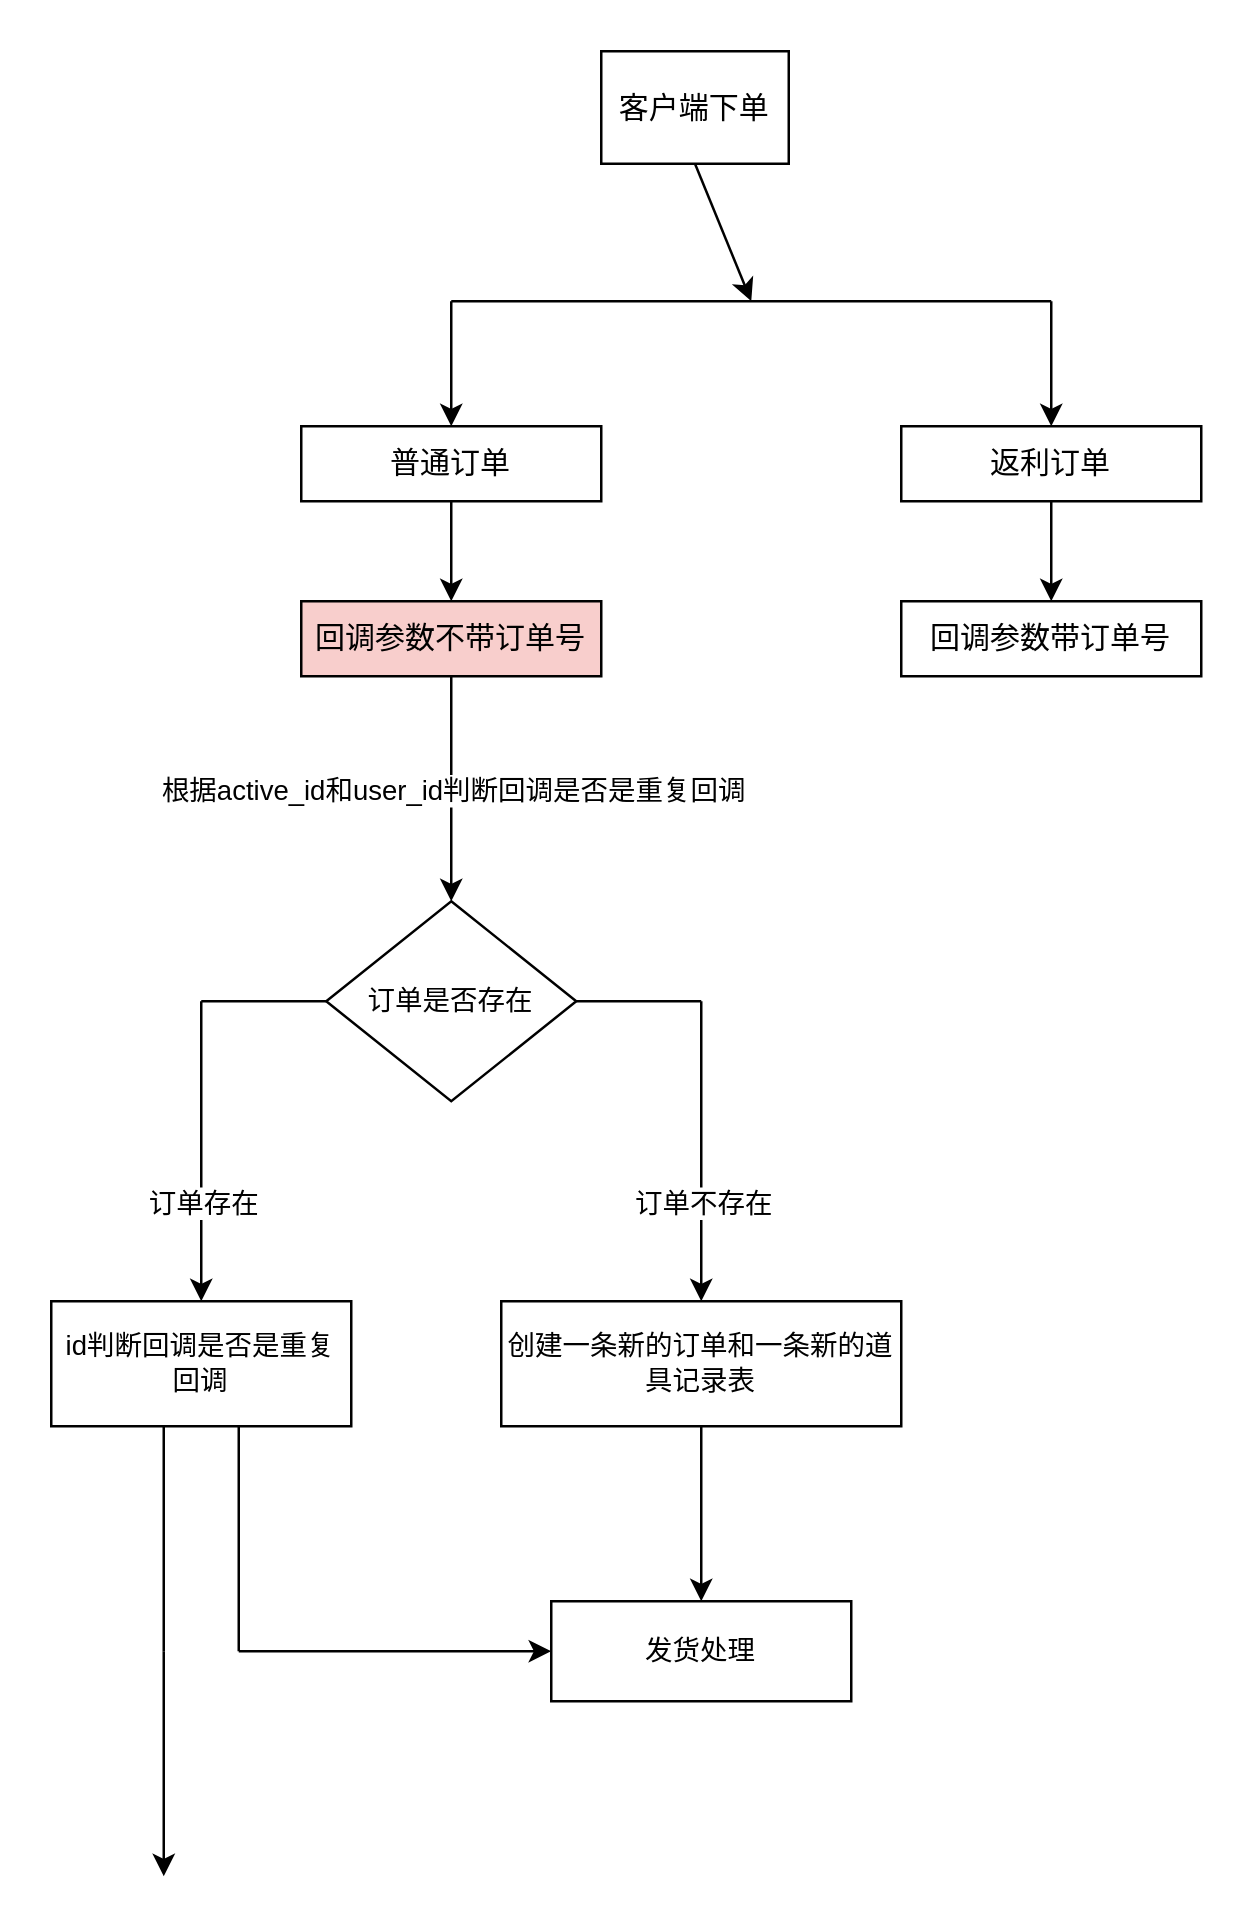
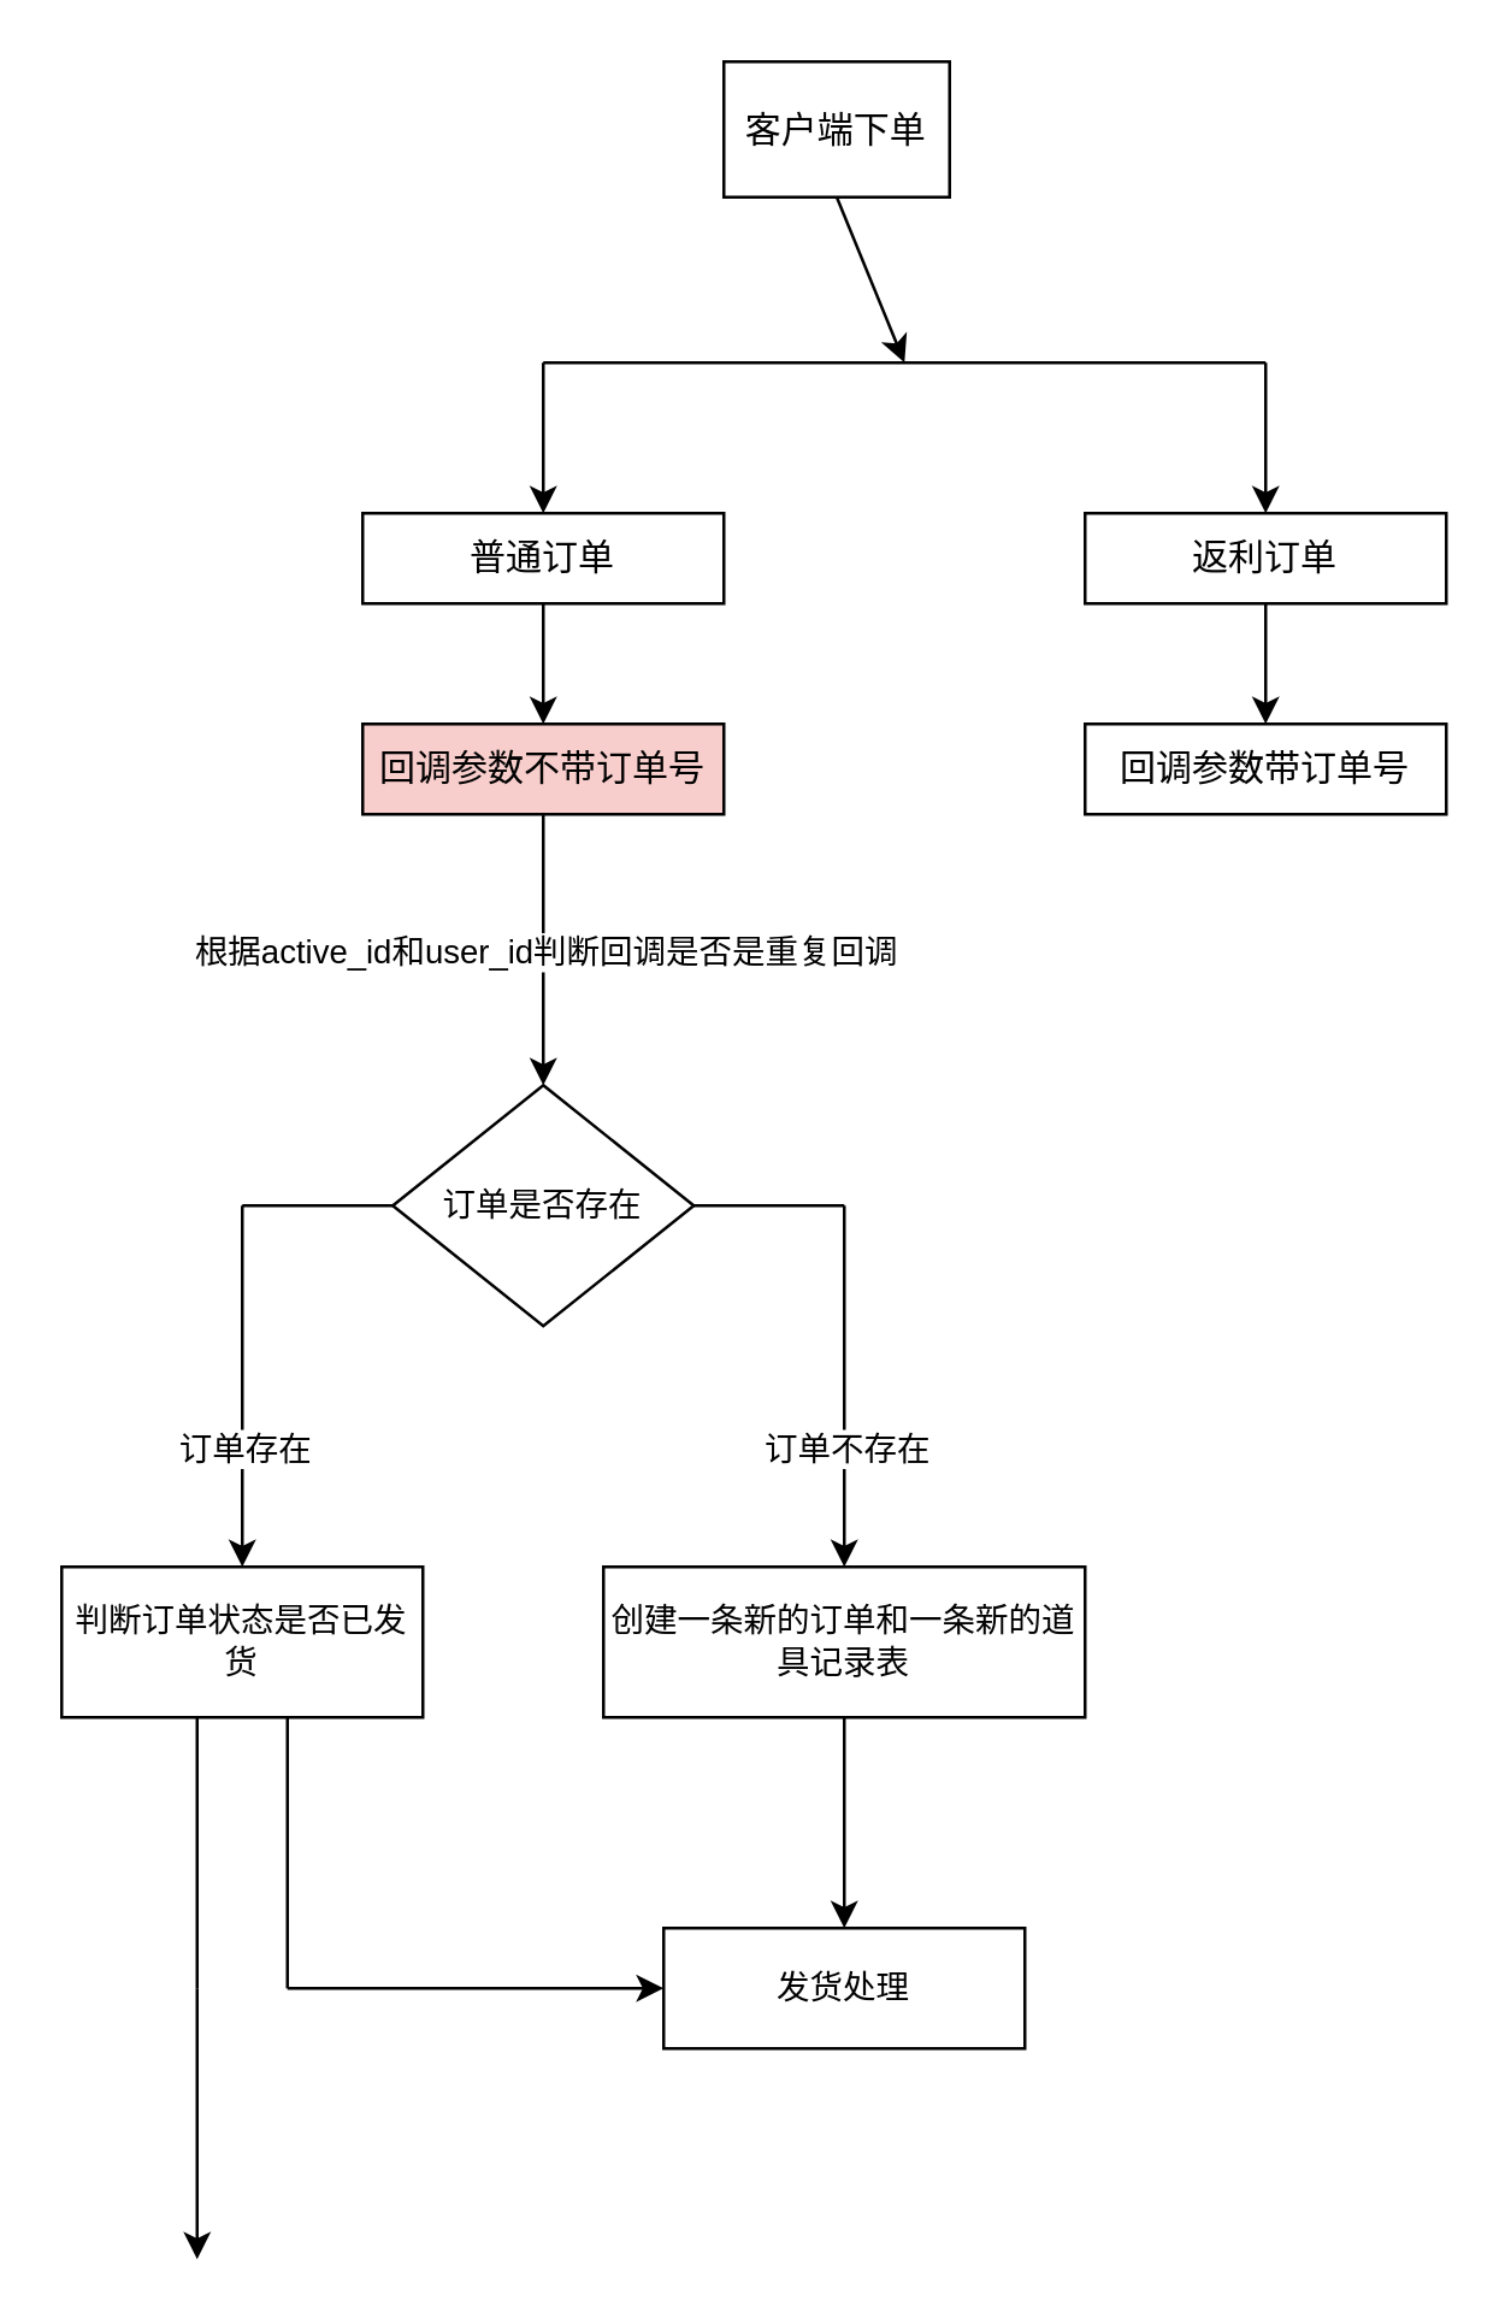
  <mxCell id="0" />
  <mxCell id="1" parent="0" />
  <mxCell id="2" value="普通订单" style="rounded=0;whiteSpace=wrap;html=1;" vertex="1" parent="1"><mxGeometry x="120" y="170" width="120" height="30" as="geometry" /></mxCell>
  <mxCell id="3" value="返利订单" style="rounded=0;whiteSpace=wrap;html=1;" vertex="1" parent="1"><mxGeometry x="360" y="170" width="120" height="30" as="geometry" /></mxCell>
  <mxCell id="4" value="" style="endArrow=classic;html=1;rounded=0;exitX=0.5;exitY=1;exitDx=0;exitDy=0;" edge="1" parent="1" source="2"><mxGeometry width="50" height="50" relative="1" as="geometry"><mxPoint x="179.66" y="230" as="sourcePoint" /><mxPoint x="180" y="240" as="targetPoint" /></mxGeometry></mxCell>
  <mxCell id="5" value="客户端下单" style="rounded=0;whiteSpace=wrap;html=1;" vertex="1" parent="1"><mxGeometry x="240" y="20" width="75" height="45" as="geometry" /></mxCell>
  <mxCell id="6" value="" style="endArrow=classic;html=1;rounded=0;exitX=0.5;exitY=1;exitDx=0;exitDy=0;" edge="1" parent="1" source="5"><mxGeometry width="50" height="50" relative="1" as="geometry"><mxPoint x="390" y="230" as="sourcePoint" /><mxPoint x="300" y="120" as="targetPoint" /></mxGeometry></mxCell>
  <mxCell id="7" value="" style="endArrow=none;html=1;rounded=0;" edge="1" parent="1"><mxGeometry width="50" height="50" relative="1" as="geometry"><mxPoint x="180" y="120" as="sourcePoint" /><mxPoint x="420" y="120" as="targetPoint" /></mxGeometry></mxCell>
  <mxCell id="8" value="" style="endArrow=classic;html=1;rounded=0;entryX=0.5;entryY=0;entryDx=0;entryDy=0;" edge="1" parent="1" target="3"><mxGeometry width="50" height="50" relative="1" as="geometry"><mxPoint x="420" y="120" as="sourcePoint" /><mxPoint x="440" y="180" as="targetPoint" /></mxGeometry></mxCell>
  <mxCell id="9" value="" style="endArrow=classic;html=1;rounded=0;entryX=0.5;entryY=0;entryDx=0;entryDy=0;" edge="1" parent="1" target="2"><mxGeometry width="50" height="50" relative="1" as="geometry"><mxPoint x="180" y="120" as="sourcePoint" /><mxPoint x="440" y="180" as="targetPoint" /></mxGeometry></mxCell>
  <mxCell id="10" value="" style="endArrow=classic;html=1;rounded=0;exitX=0.5;exitY=1;exitDx=0;exitDy=0;" edge="1" parent="1" source="3"><mxGeometry width="50" height="50" relative="1" as="geometry"><mxPoint x="420" y="210" as="sourcePoint" /><mxPoint x="420" y="240" as="targetPoint" /></mxGeometry></mxCell>
  <mxCell id="11" value="回调参数带订单号" style="rounded=0;whiteSpace=wrap;html=1;" vertex="1" parent="1"><mxGeometry x="360" y="240" width="120" height="30" as="geometry" /></mxCell>
  <mxCell id="12" value="回调参数不带订单号" style="rounded=0;whiteSpace=wrap;html=1;fillColor=#f8cecc;" vertex="1" parent="1"><mxGeometry x="120" y="240" width="120" height="30" as="geometry" /></mxCell>
  <mxCell id="13" value="" style="endArrow=classic;html=1;rounded=0;exitX=0.5;exitY=1;exitDx=0;exitDy=0;" edge="1" parent="1" source="12"><mxGeometry relative="1" as="geometry"><mxPoint x="160" y="300" as="sourcePoint" /><mxPoint x="180" y="360" as="targetPoint" /></mxGeometry></mxCell>
  <mxCell id="14" value="根据active_id和user_id判断回调是否是重复回调" style="edgeLabel;resizable=0;html=1;align=center;verticalAlign=middle;" connectable="0" vertex="1" parent="13"><mxGeometry relative="1" as="geometry"><mxPoint as="offset" /></mxGeometry></mxCell>
  <mxCell id="15" value="&lt;font style=&quot;font-size: 11px;&quot;&gt;订单是否存在&lt;/font&gt;" style="rhombus;whiteSpace=wrap;html=1;" vertex="1" parent="1"><mxGeometry x="130" y="360" width="100" height="80" as="geometry" /></mxCell>
  <mxCell id="16" value="" style="endArrow=none;html=1;rounded=0;fontSize=11;exitX=0;exitY=0.5;exitDx=0;exitDy=0;" edge="1" parent="1" source="15"><mxGeometry width="50" height="50" relative="1" as="geometry"><mxPoint x="210" y="470" as="sourcePoint" /><mxPoint x="80" y="400" as="targetPoint" /></mxGeometry></mxCell>
  <mxCell id="17" value="" style="endArrow=none;html=1;rounded=0;fontSize=11;exitX=1;exitY=0.5;exitDx=0;exitDy=0;" edge="1" parent="1" source="15"><mxGeometry width="50" height="50" relative="1" as="geometry"><mxPoint x="210" y="470" as="sourcePoint" /><mxPoint x="280" y="400" as="targetPoint" /></mxGeometry></mxCell>
  <mxCell id="18" value="" style="endArrow=classic;html=1;rounded=0;fontSize=11;" edge="1" parent="1"><mxGeometry width="50" height="50" relative="1" as="geometry"><mxPoint x="280" y="400" as="sourcePoint" /><mxPoint x="280" y="520" as="targetPoint" /></mxGeometry></mxCell>
  <mxCell id="19" value="订单不存在" style="edgeLabel;html=1;align=center;verticalAlign=middle;resizable=0;points=[];fontSize=11;" vertex="1" connectable="0" parent="18"><mxGeometry x="-0.228" y="1" relative="1" as="geometry"><mxPoint x="-1" y="34" as="offset" /></mxGeometry></mxCell>
- <mxCell id="20" value="id判断回调是否是重复回调" style="rounded=0;whiteSpace=wrap;html=1;fontSize=11;" vertex="1" parent="1"><mxGeometry x="20" y="520" width="120" height="50" as="geometry" /></mxCell>
+ <mxCell id="20" value="判断订单状态是否已发货" style="rounded=0;whiteSpace=wrap;html=1;fontSize=11;" vertex="1" parent="1"><mxGeometry x="20" y="520" width="120" height="50" as="geometry" /></mxCell>
  <mxCell id="21" value="创建一条新的订单和一条新的道具记录表" style="rounded=0;whiteSpace=wrap;html=1;fontSize=11;" vertex="1" parent="1"><mxGeometry x="200" y="520" width="160" height="50" as="geometry" /></mxCell>
  <mxCell id="22" value="" style="endArrow=classic;html=1;rounded=0;fontSize=11;exitX=0.5;exitY=1;exitDx=0;exitDy=0;" edge="1" parent="1" source="21"><mxGeometry width="50" height="50" relative="1" as="geometry"><mxPoint x="210" y="690" as="sourcePoint" /><mxPoint x="280" y="640" as="targetPoint" /></mxGeometry></mxCell>
  <mxCell id="23" value="" style="endArrow=classic;html=1;rounded=0;fontSize=11;" edge="1" parent="1"><mxGeometry width="50" height="50" relative="1" as="geometry"><mxPoint x="80" y="400" as="sourcePoint" /><mxPoint x="80" y="520" as="targetPoint" /></mxGeometry></mxCell>
  <mxCell id="24" value="订单存在" style="edgeLabel;html=1;align=center;verticalAlign=middle;resizable=0;points=[];fontSize=11;" vertex="1" connectable="0" parent="23"><mxGeometry x="0.284" y="-1" relative="1" as="geometry"><mxPoint x="1" y="3" as="offset" /></mxGeometry></mxCell>
  <mxCell id="25" value="" style="shape=link;html=1;rounded=0;fontSize=11;exitX=0.5;exitY=1;exitDx=0;exitDy=0;width=30;" edge="1" parent="1" source="20"><mxGeometry width="100" relative="1" as="geometry"><mxPoint x="70" y="580" as="sourcePoint" /><mxPoint x="80" y="660" as="targetPoint" /></mxGeometry></mxCell>
  <mxCell id="26" value="" style="endArrow=classic;html=1;rounded=0;fontSize=11;entryX=0;entryY=0.5;entryDx=0;entryDy=0;" edge="1" parent="1" target="27"><mxGeometry width="50" height="50" relative="1" as="geometry"><mxPoint x="95" y="660" as="sourcePoint" /><mxPoint x="215" y="659.66" as="targetPoint" /></mxGeometry></mxCell>
  <mxCell id="27" value="发货处理" style="rounded=0;whiteSpace=wrap;html=1;fontSize=11;" vertex="1" parent="1"><mxGeometry x="220" y="640" width="120" height="40" as="geometry" /></mxCell>
  <mxCell id="28" value="" style="endArrow=classic;html=1;rounded=0;fontSize=11;" edge="1" parent="1"><mxGeometry width="50" height="50" relative="1" as="geometry"><mxPoint x="65" y="660" as="sourcePoint" /><mxPoint x="65" y="750" as="targetPoint" /></mxGeometry></mxCell>
